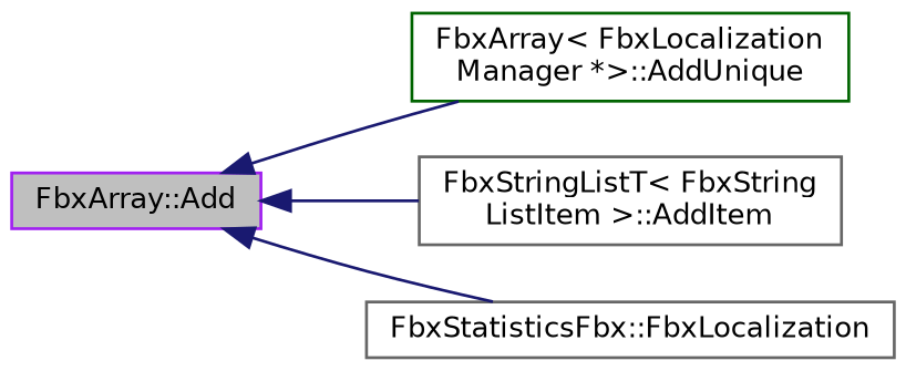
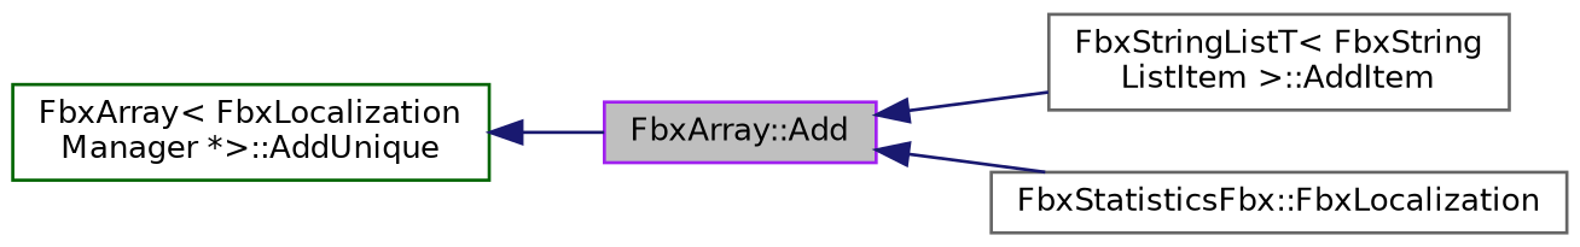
  digraph {
    rankdir=LR
    node [color=gray40 fillcolor=white fontname=Helvetica fontsize=10 shape=record style=filled]
    edge [color=midnightblue dir=back fontname=Helvetica fontsize=10 labelfontname=Helvetica labelfontsize=10 style=solid]
    n1 [color=purple fillcolor=grey75 fontcolor=black height=0.2 label="FbxArray::Add" width=0.4]
    n2 [color=darkgreen height=0.2 label="FbxArray\< FbxLocalization\lManager *\>::AddUnique" width=0.4]
    n3 [height=0.2 label="FbxStringListT\< FbxString\lListItem \>::AddItem" width=0.4]
    n4 [height=0.2 label="FbxStatisticsFbx::FbxLocalization" width=0.4]
-   n1 -> n2
+   n2 -> n1
    n1 -> n3
    n1 -> n4
  }
